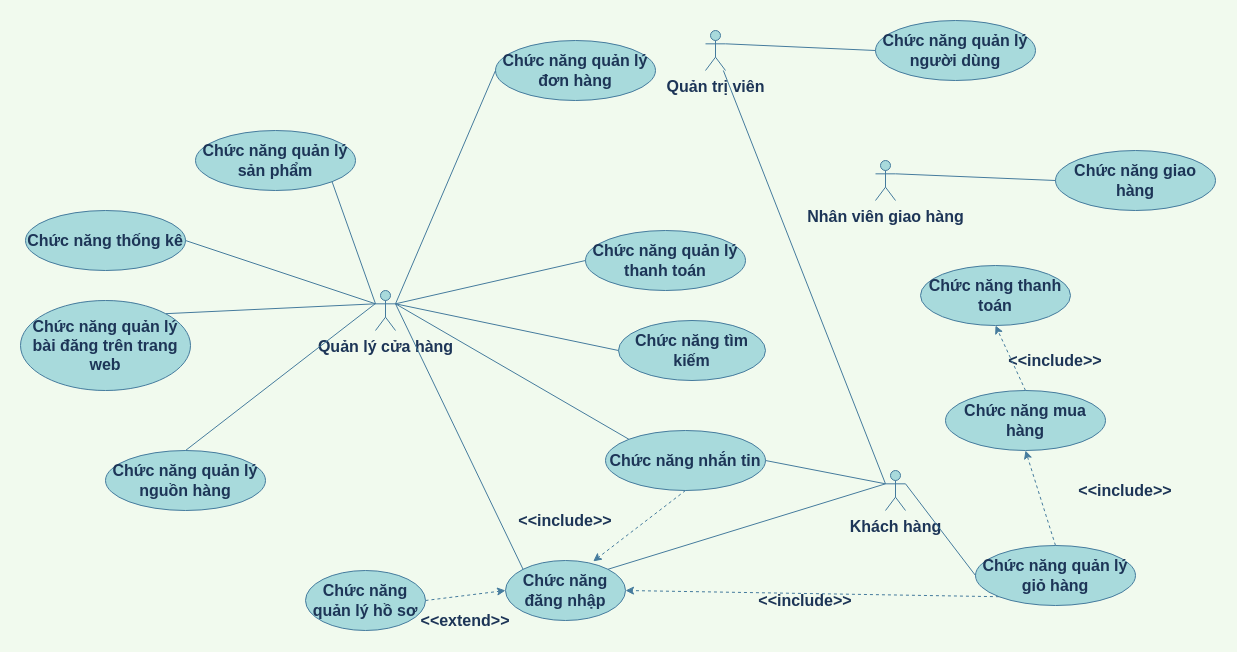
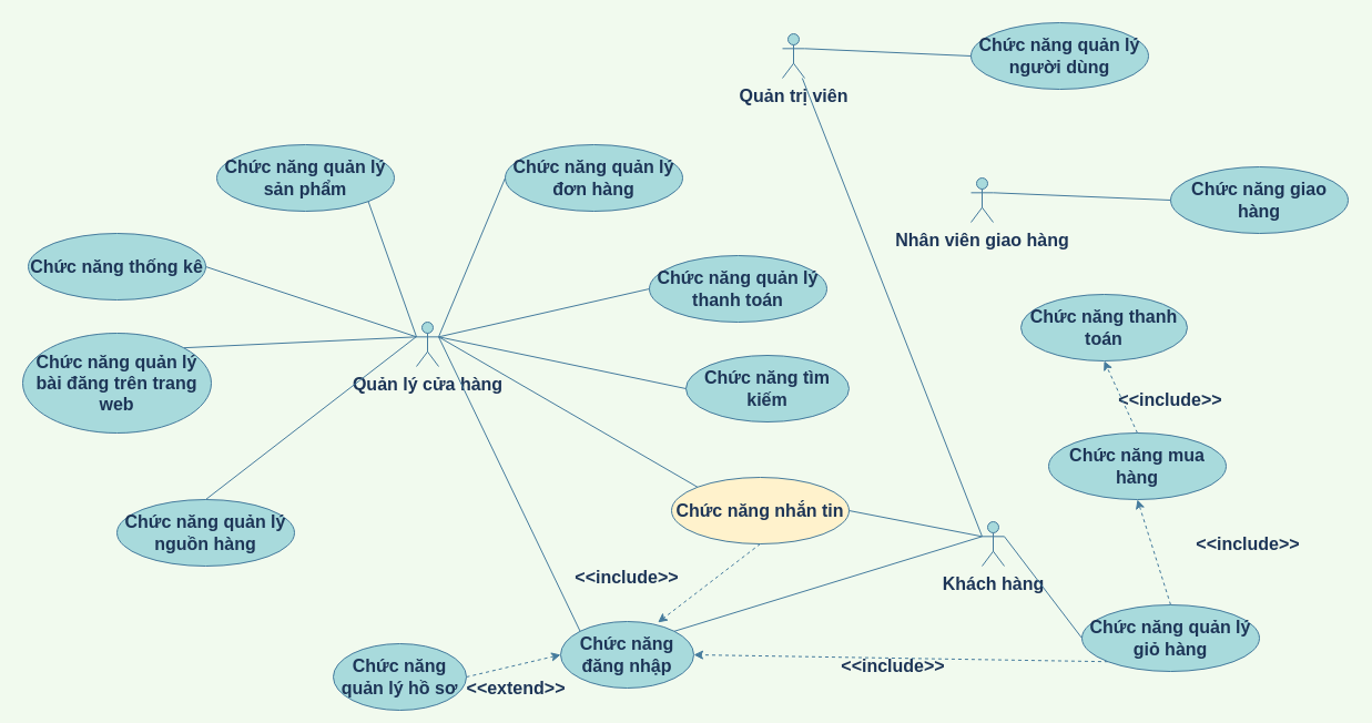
  <mxCell id="0" />
  <mxCell id="1" parent="0" />
  <mxCell id="2" value="Quản lý cửa hàng&lt;br style=&quot;font-size: 16px;&quot;&gt;" style="shape=umlActor;verticalLabelPosition=bottom;verticalAlign=top;html=1;outlineConnect=0;fillColor=#A8DADC;strokeColor=#457B9D;fontColor=#1D3557;fontSize=16;fontStyle=1" vertex="1" parent="1"><mxGeometry x="375" y="290" width="20" height="40" as="geometry" /></mxCell>
  <mxCell id="3" value="Khách hàng" style="shape=umlActor;verticalLabelPosition=bottom;verticalAlign=top;html=1;outlineConnect=0;fillColor=#A8DADC;strokeColor=#457B9D;fontColor=#1D3557;fontSize=16;fontStyle=1" vertex="1" parent="1"><mxGeometry x="885" y="470" width="20" height="40" as="geometry" /></mxCell>
  <mxCell id="4" value="Chức năng quản lý người dùng" style="ellipse;whiteSpace=wrap;html=1;fillColor=#A8DADC;strokeColor=#457B9D;fontColor=#1D3557;fontSize=16;fontStyle=1" vertex="1" parent="1"><mxGeometry x="875" y="20" width="160" height="60" as="geometry" /></mxCell>
  <mxCell id="5" value="Chức năng quản lý sản phẩm" style="ellipse;whiteSpace=wrap;html=1;fillColor=#A8DADC;strokeColor=#457B9D;fontColor=#1D3557;fontSize=16;fontStyle=1" vertex="1" parent="1"><mxGeometry x="195" y="130" width="160" height="60" as="geometry" /></mxCell>
- <mxCell id="6" value="Chức năng quản lý đơn hàng" style="ellipse;whiteSpace=wrap;html=1;fillColor=#A8DADC;strokeColor=#457B9D;fontColor=#1D3557;fontSize=16;fontStyle=1" vertex="1" parent="1"><mxGeometry x="495" y="40" width="160" height="60" as="geometry" /></mxCell>
+ <mxCell id="6" value="Chức năng quản lý đơn hàng" style="ellipse;whiteSpace=wrap;html=1;fillColor=#A8DADC;strokeColor=#457B9D;fontColor=#1D3557;fontSize=16;fontStyle=1" vertex="1" parent="1"><mxGeometry x="455" y="130" width="160" height="60" as="geometry" /></mxCell>
  <mxCell id="7" value="Chức năng quản lý giỏ hàng" style="ellipse;whiteSpace=wrap;html=1;fillColor=#A8DADC;strokeColor=#457B9D;fontColor=#1D3557;fontSize=16;fontStyle=1" vertex="1" parent="1"><mxGeometry x="975" y="545" width="160" height="60" as="geometry" /></mxCell>
  <mxCell id="8" value="Chức năng quản lý thanh toán" style="ellipse;whiteSpace=wrap;html=1;fillColor=#A8DADC;strokeColor=#457B9D;fontColor=#1D3557;fontSize=16;fontStyle=1" vertex="1" parent="1"><mxGeometry x="585" y="230" width="160" height="60" as="geometry" /></mxCell>
  <mxCell id="9" value="Chức năng thống kê" style="ellipse;whiteSpace=wrap;html=1;fillColor=#A8DADC;strokeColor=#457B9D;fontColor=#1D3557;fontSize=16;fontStyle=1" vertex="1" parent="1"><mxGeometry x="25" y="210" width="160" height="60" as="geometry" /></mxCell>
- <mxCell id="10" value="Chức năng nhắn tin" style="ellipse;whiteSpace=wrap;html=1;fillColor=#A8DADC;strokeColor=#457B9D;fontColor=#1D3557;fontSize=16;fontStyle=1" vertex="1" parent="1"><mxGeometry x="605" y="430" width="160" height="60" as="geometry" /></mxCell>
+ <mxCell id="10" value="Chức năng nhắn tin" style="ellipse;whiteSpace=wrap;html=1;fillColor=#fff2cc;strokeColor=#457B9D;fontColor=#1D3557;fontSize=16;fontStyle=1;" vertex="1" parent="1"><mxGeometry x="605" y="430" width="160" height="60" as="geometry" /></mxCell>
  <mxCell id="11" value="Chức năng quản lý bài đăng trên trang web" style="ellipse;whiteSpace=wrap;html=1;fillColor=#A8DADC;strokeColor=#457B9D;fontColor=#1D3557;fontSize=16;fontStyle=1" vertex="1" parent="1"><mxGeometry x="20" y="300" width="170" height="90" as="geometry" /></mxCell>
  <mxCell id="12" value="Chức năng quản lý nguồn hàng" style="ellipse;whiteSpace=wrap;html=1;fillColor=#A8DADC;strokeColor=#457B9D;fontColor=#1D3557;fontSize=16;fontStyle=1" vertex="1" parent="1"><mxGeometry x="105" y="450" width="160" height="60" as="geometry" /></mxCell>
  <mxCell id="13" value="Chức năng đăng nhập" style="ellipse;whiteSpace=wrap;html=1;fillColor=#A8DADC;strokeColor=#457B9D;fontColor=#1D3557;fontSize=16;fontStyle=1" vertex="1" parent="1"><mxGeometry x="505" y="560" width="120" height="60" as="geometry" /></mxCell>
  <mxCell id="14" value="Quản trị viên" style="shape=umlActor;verticalLabelPosition=bottom;verticalAlign=top;html=1;outlineConnect=0;fillColor=#A8DADC;strokeColor=#457B9D;fontColor=#1D3557;fontSize=16;fontStyle=1" vertex="1" parent="1"><mxGeometry x="705" y="30" width="20" height="40" as="geometry" /></mxCell>
  <mxCell id="15" value="" style="endArrow=none;html=1;entryX=0;entryY=0.5;entryDx=0;entryDy=0;exitX=1;exitY=0.333;exitDx=0;exitDy=0;exitPerimeter=0;strokeColor=#457B9D;fontColor=#1D3557;fontSize=16;fontStyle=1;labelBackgroundColor=#F1FAEE;" edge="1" parent="1" source="14" target="4"><mxGeometry width="50" height="50" relative="1" as="geometry"><mxPoint x="955" y="120" as="sourcePoint" /><mxPoint x="1005" y="70" as="targetPoint" /></mxGeometry></mxCell>
  <mxCell id="16" value="" style="endArrow=none;html=1;entryX=1;entryY=0.333;entryDx=0;entryDy=0;entryPerimeter=0;exitX=0;exitY=0.5;exitDx=0;exitDy=0;strokeColor=#457B9D;fontColor=#1D3557;fontSize=16;fontStyle=1;labelBackgroundColor=#F1FAEE;" edge="1" parent="1" source="6" target="2"><mxGeometry width="50" height="50" relative="1" as="geometry"><mxPoint x="955" y="260" as="sourcePoint" /><mxPoint x="1005" y="210" as="targetPoint" /></mxGeometry></mxCell>
  <mxCell id="17" value="" style="endArrow=none;html=1;exitX=0;exitY=0.333;exitDx=0;exitDy=0;exitPerimeter=0;entryX=1;entryY=1;entryDx=0;entryDy=0;strokeColor=#457B9D;fontColor=#1D3557;fontSize=16;fontStyle=1;labelBackgroundColor=#F1FAEE;" edge="1" parent="1" source="2" target="5"><mxGeometry width="50" height="50" relative="1" as="geometry"><mxPoint x="955" y="260" as="sourcePoint" /><mxPoint x="1005" y="210" as="targetPoint" /></mxGeometry></mxCell>
  <mxCell id="18" value="" style="endArrow=none;html=1;exitX=0;exitY=0.5;exitDx=0;exitDy=0;strokeColor=#457B9D;fontColor=#1D3557;entryX=1;entryY=0.333;entryDx=0;entryDy=0;entryPerimeter=0;fontSize=16;fontStyle=1;labelBackgroundColor=#F1FAEE;" edge="1" parent="1" source="7" target="3"><mxGeometry width="50" height="50" relative="1" as="geometry"><mxPoint x="955" y="410" as="sourcePoint" /><mxPoint x="1165" y="470" as="targetPoint" /></mxGeometry></mxCell>
  <mxCell id="19" value="" style="endArrow=none;html=1;entryX=0;entryY=0.5;entryDx=0;entryDy=0;exitX=1;exitY=0.333;exitDx=0;exitDy=0;exitPerimeter=0;strokeColor=#457B9D;fontColor=#1D3557;fontSize=16;fontStyle=1;labelBackgroundColor=#F1FAEE;" edge="1" parent="1" source="2" target="8"><mxGeometry width="50" height="50" relative="1" as="geometry"><mxPoint x="665" y="260" as="sourcePoint" /><mxPoint x="1005" y="360" as="targetPoint" /></mxGeometry></mxCell>
  <mxCell id="20" value="" style="endArrow=none;html=1;entryX=1;entryY=0.5;entryDx=0;entryDy=0;exitX=0;exitY=0.333;exitDx=0;exitDy=0;exitPerimeter=0;strokeColor=#457B9D;fontColor=#1D3557;fontSize=16;fontStyle=1;labelBackgroundColor=#F1FAEE;" edge="1" parent="1" source="2" target="9"><mxGeometry width="50" height="50" relative="1" as="geometry"><mxPoint x="955" y="410" as="sourcePoint" /><mxPoint x="1005" y="360" as="targetPoint" /></mxGeometry></mxCell>
  <mxCell id="21" value="" style="endArrow=none;html=1;entryX=0;entryY=0;entryDx=0;entryDy=0;exitX=1;exitY=0.333;exitDx=0;exitDy=0;exitPerimeter=0;strokeColor=#457B9D;fontColor=#1D3557;fontSize=16;fontStyle=1;labelBackgroundColor=#F1FAEE;" edge="1" parent="1" source="2" target="10"><mxGeometry width="50" height="50" relative="1" as="geometry"><mxPoint x="955" y="550" as="sourcePoint" /><mxPoint x="1005" y="500" as="targetPoint" /></mxGeometry></mxCell>
  <mxCell id="22" value="" style="endArrow=none;html=1;exitX=1;exitY=0.5;exitDx=0;exitDy=0;strokeColor=#457B9D;fontColor=#1D3557;entryX=0;entryY=0.333;entryDx=0;entryDy=0;entryPerimeter=0;fontSize=16;fontStyle=1;labelBackgroundColor=#F1FAEE;" edge="1" parent="1" source="10" target="3"><mxGeometry width="50" height="50" relative="1" as="geometry"><mxPoint x="955" y="550" as="sourcePoint" /><mxPoint x="1235" y="260" as="targetPoint" /></mxGeometry></mxCell>
  <mxCell id="23" value="" style="endArrow=none;html=1;exitX=1;exitY=0;exitDx=0;exitDy=0;entryX=0;entryY=0.333;entryDx=0;entryDy=0;entryPerimeter=0;strokeColor=#457B9D;fontColor=#1D3557;fontSize=16;fontStyle=1;labelBackgroundColor=#F1FAEE;" edge="1" parent="1" source="11" target="2"><mxGeometry width="50" height="50" relative="1" as="geometry"><mxPoint x="955" y="550" as="sourcePoint" /><mxPoint x="1005" y="500" as="targetPoint" /></mxGeometry></mxCell>
  <mxCell id="24" value="" style="endArrow=none;html=1;exitX=0.5;exitY=0;exitDx=0;exitDy=0;strokeColor=#457B9D;fontColor=#1D3557;fontSize=16;fontStyle=1;labelBackgroundColor=#F1FAEE;" edge="1" parent="1" source="12"><mxGeometry width="50" height="50" relative="1" as="geometry"><mxPoint x="955" y="550" as="sourcePoint" /><mxPoint x="375" y="303" as="targetPoint" /></mxGeometry></mxCell>
  <mxCell id="25" value="Chức năng mua hàng" style="ellipse;whiteSpace=wrap;html=1;fillColor=#A8DADC;strokeColor=#457B9D;fontColor=#1D3557;fontSize=16;fontStyle=1" vertex="1" parent="1"><mxGeometry x="945" y="390" width="160" height="60" as="geometry" /></mxCell>
  <mxCell id="26" value="Chức năng tìm kiếm" style="ellipse;whiteSpace=wrap;html=1;fillColor=#A8DADC;strokeColor=#457B9D;fontColor=#1D3557;fontSize=16;fontStyle=1" vertex="1" parent="1"><mxGeometry x="618" y="320" width="147" height="60" as="geometry" /></mxCell>
  <mxCell id="27" value="" style="endArrow=none;html=1;exitX=0;exitY=0.333;exitDx=0;exitDy=0;exitPerimeter=0;strokeColor=#457B9D;fontColor=#1D3557;fontSize=16;fontStyle=1;labelBackgroundColor=#F1FAEE;" edge="1" parent="1" source="3" target="14"><mxGeometry width="50" height="50" relative="1" as="geometry"><mxPoint x="1215" y="350" as="sourcePoint" /><mxPoint x="995" y="330" as="targetPoint" /></mxGeometry></mxCell>
  <mxCell id="28" value="" style="endArrow=none;html=1;exitX=1;exitY=0.333;exitDx=0;exitDy=0;exitPerimeter=0;entryX=0;entryY=0.5;entryDx=0;entryDy=0;strokeColor=#457B9D;fontColor=#1D3557;fontSize=16;fontStyle=1;labelBackgroundColor=#F1FAEE;" edge="1" parent="1" source="2" target="26"><mxGeometry width="50" height="50" relative="1" as="geometry"><mxPoint x="945" y="310" as="sourcePoint" /><mxPoint x="995" y="260" as="targetPoint" /></mxGeometry></mxCell>
  <mxCell id="29" value="" style="endArrow=classic;html=1;strokeColor=#457B9D;fillColor=#A8DADC;fontColor=#1D3557;entryX=1;entryY=0.5;entryDx=0;entryDy=0;exitX=0;exitY=1;exitDx=0;exitDy=0;dashed=1;fontSize=16;fontStyle=1;labelBackgroundColor=#F1FAEE;" edge="1" parent="1" source="7" target="13"><mxGeometry width="50" height="50" relative="1" as="geometry"><mxPoint x="945" y="470" as="sourcePoint" /><mxPoint x="995" y="420" as="targetPoint" /></mxGeometry></mxCell>
  <mxCell id="30" value="" style="endArrow=classic;html=1;strokeColor=#457B9D;fillColor=#A8DADC;fontColor=#1D3557;entryX=0.5;entryY=1;entryDx=0;entryDy=0;exitX=0.5;exitY=0;exitDx=0;exitDy=0;dashed=1;fontSize=16;fontStyle=1;labelBackgroundColor=#F1FAEE;" edge="1" parent="1" source="7" target="25"><mxGeometry width="50" height="50" relative="1" as="geometry"><mxPoint x="945" y="470" as="sourcePoint" /><mxPoint x="995" y="420" as="targetPoint" /></mxGeometry></mxCell>
  <mxCell id="31" value="&amp;lt;&amp;lt;include&amp;gt;&amp;gt;" style="text;html=1;strokeColor=none;fillColor=none;align=center;verticalAlign=middle;whiteSpace=wrap;rounded=0;sketch=0;fontColor=#1D3557;fontSize=16;fontStyle=1" vertex="1" parent="1"><mxGeometry x="1035" y="350" width="40" height="20" as="geometry" /></mxCell>
  <mxCell id="32" value="Chức năng thanh toán" style="ellipse;whiteSpace=wrap;html=1;rounded=0;sketch=0;strokeColor=#457B9D;fillColor=#A8DADC;fontColor=#1D3557;fontSize=16;fontStyle=1" vertex="1" parent="1"><mxGeometry x="920" y="265" width="150" height="60" as="geometry" /></mxCell>
  <mxCell id="33" value="" style="endArrow=classic;html=1;strokeColor=#457B9D;fillColor=#A8DADC;fontColor=#1D3557;entryX=0.5;entryY=1;entryDx=0;entryDy=0;exitX=0.5;exitY=0;exitDx=0;exitDy=0;dashed=1;fontSize=16;fontStyle=1;labelBackgroundColor=#F1FAEE;" edge="1" parent="1" source="25" target="32"><mxGeometry width="50" height="50" relative="1" as="geometry"><mxPoint x="945" y="470" as="sourcePoint" /><mxPoint x="995" y="420" as="targetPoint" /></mxGeometry></mxCell>
  <mxCell id="34" value="&amp;lt;&amp;lt;include&amp;gt;&amp;gt;" style="text;html=1;strokeColor=none;fillColor=none;align=center;verticalAlign=middle;whiteSpace=wrap;rounded=0;sketch=0;fontColor=#1D3557;fontSize=16;fontStyle=1" vertex="1" parent="1"><mxGeometry x="1105" y="480" width="40" height="20" as="geometry" /></mxCell>
  <mxCell id="35" value="&amp;lt;&amp;lt;include&amp;gt;&amp;gt;" style="text;html=1;strokeColor=none;fillColor=none;align=center;verticalAlign=middle;whiteSpace=wrap;rounded=0;sketch=0;fontColor=#1D3557;fontSize=16;fontStyle=1" vertex="1" parent="1"><mxGeometry x="785" y="590" width="40" height="20" as="geometry" /></mxCell>
  <mxCell id="36" value="&amp;lt;&amp;lt;include&amp;gt;&amp;gt;" style="text;html=1;strokeColor=none;fillColor=none;align=center;verticalAlign=middle;whiteSpace=wrap;rounded=0;sketch=0;fontColor=#1D3557;fontSize=16;fontStyle=1" vertex="1" parent="1"><mxGeometry x="545" y="510" width="40" height="20" as="geometry" /></mxCell>
  <mxCell id="37" value="" style="endArrow=classic;html=1;strokeColor=#457B9D;fillColor=#A8DADC;fontColor=#1D3557;exitX=0.5;exitY=1;exitDx=0;exitDy=0;dashed=1;entryX=0.731;entryY=0.014;entryDx=0;entryDy=0;entryPerimeter=0;fontSize=16;fontStyle=1;labelBackgroundColor=#F1FAEE;" edge="1" parent="1" source="10" target="13"><mxGeometry width="50" height="50" relative="1" as="geometry"><mxPoint x="1411.569" y="481.213" as="sourcePoint" /><mxPoint x="1112" y="560" as="targetPoint" /></mxGeometry></mxCell>
  <mxCell id="38" value="" style="endArrow=none;html=1;strokeColor=#457B9D;fillColor=#A8DADC;fontColor=#1D3557;exitX=1;exitY=0.333;exitDx=0;exitDy=0;exitPerimeter=0;entryX=0;entryY=0;entryDx=0;entryDy=0;fontSize=16;fontStyle=1;labelBackgroundColor=#F1FAEE;" edge="1" parent="1" source="2" target="13"><mxGeometry width="50" height="50" relative="1" as="geometry"><mxPoint x="835" y="470" as="sourcePoint" /><mxPoint x="885" y="420" as="targetPoint" /></mxGeometry></mxCell>
  <mxCell id="39" value="Nhân viên giao hàng" style="shape=umlActor;verticalLabelPosition=bottom;verticalAlign=top;html=1;outlineConnect=0;fillColor=#A8DADC;strokeColor=#457B9D;fontColor=#1D3557;fontSize=16;fontStyle=1" vertex="1" parent="1"><mxGeometry x="875" y="160" width="20" height="40" as="geometry" /></mxCell>
  <mxCell id="40" value="Chức năng giao hàng" style="ellipse;whiteSpace=wrap;html=1;rounded=0;sketch=0;strokeColor=#457B9D;fillColor=#A8DADC;fontColor=#1D3557;fontSize=16;fontStyle=1" vertex="1" parent="1"><mxGeometry x="1055" y="150" width="160" height="60" as="geometry" /></mxCell>
  <mxCell id="41" value="" style="endArrow=none;html=1;strokeColor=#457B9D;fillColor=#A8DADC;fontColor=#1D3557;exitX=0;exitY=0.5;exitDx=0;exitDy=0;entryX=1;entryY=0.333;entryDx=0;entryDy=0;entryPerimeter=0;exitPerimeter=0;fontSize=16;fontStyle=1;labelBackgroundColor=#F1FAEE;" edge="1" parent="1" source="40" target="39"><mxGeometry width="50" height="50" relative="1" as="geometry"><mxPoint x="675" y="470" as="sourcePoint" /><mxPoint x="725" y="420" as="targetPoint" /></mxGeometry></mxCell>
  <mxCell id="42" value="" style="endArrow=none;html=1;fontSize=16;entryX=0;entryY=0.333;entryDx=0;entryDy=0;entryPerimeter=0;exitX=1;exitY=0;exitDx=0;exitDy=0;labelBackgroundColor=#F1FAEE;strokeColor=#457B9D;fontColor=#1D3557;" edge="1" parent="1" source="13" target="3"><mxGeometry width="50" height="50" relative="1" as="geometry"><mxPoint x="945" y="640" as="sourcePoint" /><mxPoint x="995" y="590" as="targetPoint" /></mxGeometry></mxCell>
- <mxCell id="43" value="&lt;b&gt;Chức năng quản lý hồ sơ&lt;/b&gt;" style="ellipse;whiteSpace=wrap;html=1;fontSize=16;fillColor=#A8DADC;strokeColor=#457B9D;fontColor=#1D3557;" vertex="1" parent="1"><mxGeometry x="305" y="570" width="120" height="60" as="geometry" /></mxCell>
+ <mxCell id="43" value="&lt;b&gt;Chức năng quản lý hồ sơ&lt;/b&gt;" style="ellipse;whiteSpace=wrap;html=1;fontSize=16;fillColor=#A8DADC;strokeColor=#457B9D;fontColor=#1D3557;" vertex="1" parent="1"><mxGeometry x="300" y="580" width="120" height="60" as="geometry" /></mxCell>
  <mxCell id="44" value="" style="endArrow=classic;html=1;strokeColor=#457B9D;fillColor=#A8DADC;fontColor=#1D3557;exitX=1;exitY=0.5;exitDx=0;exitDy=0;entryX=0;entryY=0.5;entryDx=0;entryDy=0;dashed=1;" edge="1" parent="1" source="43" target="13"><mxGeometry width="50" height="50" relative="1" as="geometry"><mxPoint x="945" y="630" as="sourcePoint" /><mxPoint x="995" y="580" as="targetPoint" /></mxGeometry></mxCell>
  <mxCell id="45" value="&amp;lt;&amp;lt;extend&amp;gt;&amp;gt;" style="text;html=1;strokeColor=none;fillColor=none;align=center;verticalAlign=middle;whiteSpace=wrap;rounded=0;sketch=0;fontColor=#1D3557;fontSize=16;fontStyle=1" vertex="1" parent="1"><mxGeometry x="445" y="610" width="40" height="20" as="geometry" /></mxCell>
